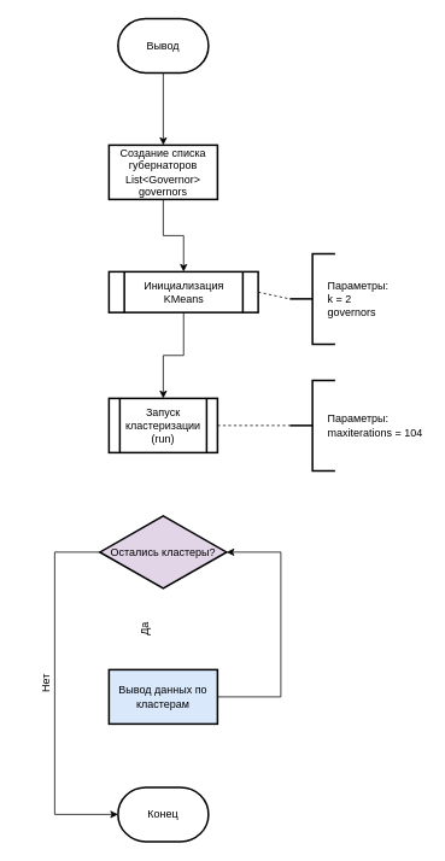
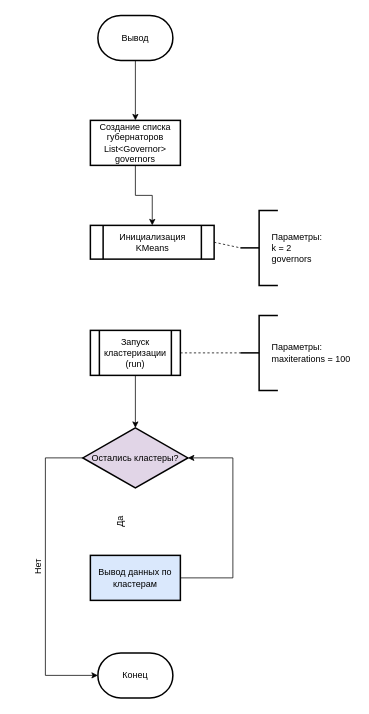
  <mxCell id="0" />
  <mxCell id="1" parent="0" />
  <mxCell id="2" value="" style="edgeStyle=orthogonalEdgeStyle;rounded=0;orthogonalLoop=1;jettySize=auto;html=1;" edge="1" parent="1" source="3" target="5"><mxGeometry relative="1" as="geometry" /></mxCell>
  <mxCell id="3" value="Вывод" style="strokeWidth=2;html=1;shape=mxgraph.flowchart.terminator;whiteSpace=wrap;" vertex="1" parent="1"><mxGeometry x="130" y="20" width="100" height="60" as="geometry" /></mxCell>
  <mxCell id="4" value="" style="edgeStyle=orthogonalEdgeStyle;rounded=0;orthogonalLoop=1;jettySize=auto;html=1;" edge="1" parent="1" source="5" target="7"><mxGeometry relative="1" as="geometry" /></mxCell>
  <mxCell id="5" value="Создание списка губернаторов&lt;div&gt;List&amp;lt;Governor&amp;gt; governors&lt;/div&gt;" style="whiteSpace=wrap;html=1;strokeWidth=2;" vertex="1" parent="1"><mxGeometry x="120" y="160" width="120" height="60" as="geometry" /></mxCell>
- <mxCell id="6" value="" style="edgeStyle=orthogonalEdgeStyle;rounded=0;orthogonalLoop=1;jettySize=auto;html=1;" edge="1" parent="1" source="7" target="12"><mxGeometry relative="1" as="geometry" /></mxCell>
  <mxCell id="7" value="Инициализация KMeans" style="shape=process;whiteSpace=wrap;html=1;backgroundOutline=1;strokeWidth=2;" vertex="1" parent="1"><mxGeometry x="120" y="300" width="165" height="45" as="geometry" /></mxCell>
  <mxCell id="8" value="" style="strokeWidth=2;html=1;shape=mxgraph.flowchart.annotation_2;align=left;labelPosition=right;pointerEvents=1;" vertex="1" parent="1"><mxGeometry x="320" y="280" width="50" height="100" as="geometry" /></mxCell>
  <mxCell id="9" value="" style="endArrow=none;dashed=1;html=1;rounded=0;exitX=1;exitY=0.5;exitDx=0;exitDy=0;entryX=0;entryY=0.5;entryDx=0;entryDy=0;entryPerimeter=0;" edge="1" parent="1" source="7" target="8"><mxGeometry width="50" height="50" relative="1" as="geometry"><mxPoint x="420" y="400" as="sourcePoint" /><mxPoint x="470" y="350" as="targetPoint" /></mxGeometry></mxCell>
  <mxCell id="10" value="Параметры:&lt;div&gt;k = 2&lt;/div&gt;&lt;div&gt;governors&lt;/div&gt;" style="text;html=1;align=left;verticalAlign=middle;resizable=0;points=[];autosize=1;strokeColor=none;fillColor=none;" vertex="1" parent="1"><mxGeometry x="360" y="300" width="90" height="60" as="geometry" /></mxCell>
+ <mxCell id="11" value="" style="edgeStyle=orthogonalEdgeStyle;rounded=0;orthogonalLoop=1;jettySize=auto;html=1;" edge="1" parent="1" source="12" target="16"><mxGeometry relative="1" as="geometry" /></mxCell>
  <mxCell id="12" value="Запуск кластеризации (run)" style="shape=process;whiteSpace=wrap;html=1;backgroundOutline=1;strokeWidth=2;" vertex="1" parent="1"><mxGeometry x="120" y="440" width="120" height="60" as="geometry" /></mxCell>
  <mxCell id="13" value="" style="strokeWidth=2;html=1;shape=mxgraph.flowchart.annotation_2;align=left;labelPosition=right;pointerEvents=1;" vertex="1" parent="1"><mxGeometry x="320" y="420" width="50" height="100" as="geometry" /></mxCell>
  <mxCell id="14" value="" style="endArrow=none;dashed=1;html=1;rounded=0;exitX=1;exitY=0.5;exitDx=0;exitDy=0;entryX=0;entryY=0.5;entryDx=0;entryDy=0;entryPerimeter=0;" edge="1" parent="1" source="12" target="13"><mxGeometry width="50" height="50" relative="1" as="geometry"><mxPoint x="420" y="400" as="sourcePoint" /><mxPoint x="470" y="350" as="targetPoint" /></mxGeometry></mxCell>
- <mxCell id="15" value="Параметры:&lt;div&gt;maxiterations = 104&lt;/div&gt;" style="text;html=1;align=left;verticalAlign=middle;whiteSpace=wrap;rounded=0;" vertex="1" parent="1"><mxGeometry x="360" y="455" width="110" height="30" as="geometry" /></mxCell>
+ <mxCell id="15" value="Параметры:&lt;div&gt;maxiterations = 100&lt;/div&gt;" style="text;html=1;align=left;verticalAlign=middle;whiteSpace=wrap;rounded=0;" vertex="1" parent="1"><mxGeometry x="360" y="455" width="110" height="30" as="geometry" /></mxCell>
  <mxCell id="16" value="Остались кластеры?" style="rhombus;whiteSpace=wrap;html=1;strokeWidth=2;fillColor=#e1d5e7;" vertex="1" parent="1"><mxGeometry x="110" y="570" width="140" height="80" as="geometry" /></mxCell>
  <mxCell id="17" value="Вывод данных по кластерам" style="whiteSpace=wrap;html=1;strokeWidth=2;fillColor=#dae8fc;" vertex="1" parent="1"><mxGeometry x="120" y="740" width="120" height="60" as="geometry" /></mxCell>
  <mxCell id="18" value="Да" style="text;html=1;align=center;verticalAlign=middle;whiteSpace=wrap;rounded=0;rotation=270;" vertex="1" parent="1"><mxGeometry x="130" y="680" width="60" height="30" as="geometry" /></mxCell>
  <mxCell id="19" value="" style="endArrow=none;html=1;rounded=0;exitX=1.004;exitY=0.583;exitDx=0;exitDy=0;exitPerimeter=0;" edge="1" parent="1"><mxGeometry width="50" height="50" relative="1" as="geometry"><mxPoint x="240.48" y="770" as="sourcePoint" /><mxPoint x="310" y="770" as="targetPoint" /></mxGeometry></mxCell>
  <mxCell id="20" value="" style="endArrow=none;html=1;rounded=0;" edge="1" parent="1"><mxGeometry width="50" height="50" relative="1" as="geometry"><mxPoint x="310" y="770" as="sourcePoint" /><mxPoint x="310" y="610" as="targetPoint" /></mxGeometry></mxCell>
  <mxCell id="21" value="" style="endArrow=classic;html=1;rounded=0;entryX=1;entryY=0.5;entryDx=0;entryDy=0;" edge="1" parent="1" target="16"><mxGeometry width="50" height="50" relative="1" as="geometry"><mxPoint x="310" y="610" as="sourcePoint" /><mxPoint x="340" y="690" as="targetPoint" /></mxGeometry></mxCell>
  <mxCell id="22" value="" style="endArrow=none;html=1;rounded=0;exitX=0;exitY=0.5;exitDx=0;exitDy=0;" edge="1" parent="1" source="16"><mxGeometry width="50" height="50" relative="1" as="geometry"><mxPoint x="290" y="750" as="sourcePoint" /><mxPoint x="60" y="610" as="targetPoint" /></mxGeometry></mxCell>
  <mxCell id="23" value="" style="endArrow=none;html=1;rounded=0;" edge="1" parent="1"><mxGeometry width="50" height="50" relative="1" as="geometry"><mxPoint x="60" y="900" as="sourcePoint" /><mxPoint x="60" y="610" as="targetPoint" /></mxGeometry></mxCell>
  <mxCell id="24" value="Конец" style="strokeWidth=2;html=1;shape=mxgraph.flowchart.terminator;whiteSpace=wrap;" vertex="1" parent="1"><mxGeometry x="130" y="870" width="100" height="60" as="geometry" /></mxCell>
  <mxCell id="25" value="" style="endArrow=classic;html=1;rounded=0;entryX=0;entryY=0.5;entryDx=0;entryDy=0;entryPerimeter=0;" edge="1" parent="1" target="24"><mxGeometry width="50" height="50" relative="1" as="geometry"><mxPoint x="60" y="900" as="sourcePoint" /><mxPoint x="340" y="870" as="targetPoint" /></mxGeometry></mxCell>
  <mxCell id="26" value="Нет" style="text;html=1;align=center;verticalAlign=middle;whiteSpace=wrap;rounded=0;rotation=270;" vertex="1" parent="1"><mxGeometry x="20" y="740" width="60" height="30" as="geometry" /></mxCell>
